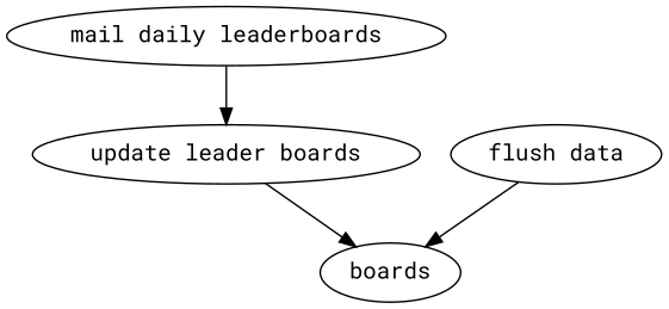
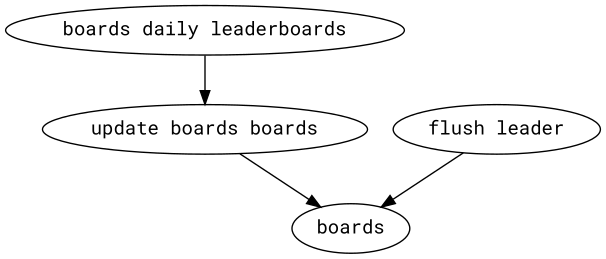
  digraph {
    fontname="Roboto Mono"
    node [fontname="Roboto Mono"]
    edge [fontname="Roboto Mono"]
-   n1 [label="mail daily leaderboards"]
-   n2 [label="update leader boards"]
+   n1 [label="boards daily leaderboards"]
+   n2 [label="update boards boards"]
    n3 [label=boards]
-   n4 [label="flush data"]
+   n4 [label="flush leader"]
    n1 -> n2
    n2 -> n3
    n4 -> n3
  }
